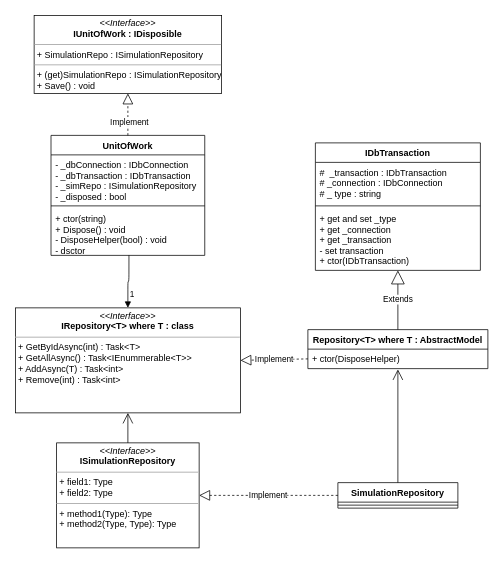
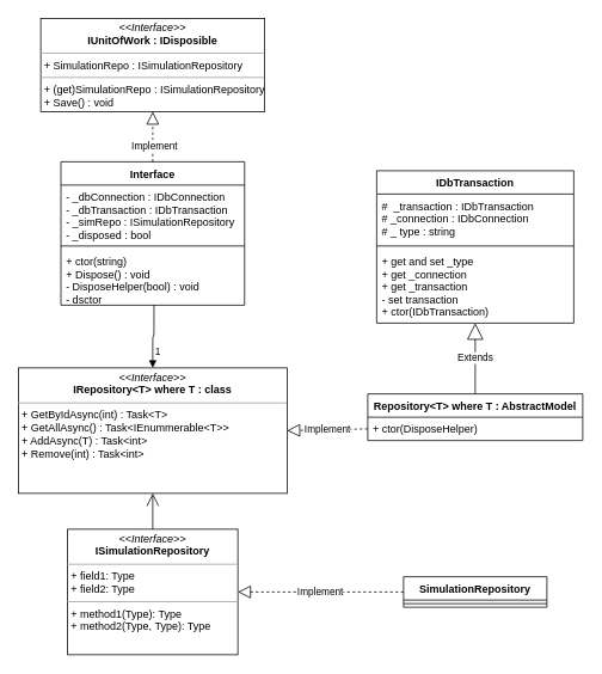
  <mxCell id="0" />
  <mxCell id="1" parent="0" />
  <mxCell id="2" value="Repository&lt;T&gt; where T : AbstractModel" style="swimlane;fontStyle=1;align=center;verticalAlign=top;childLayout=stackLayout;horizontal=1;startSize=26;horizontalStack=0;resizeParent=1;resizeParentMax=0;resizeLast=0;collapsible=1;marginBottom=0;" parent="1" vertex="1"><mxGeometry x="410" y="439" width="240" height="52" as="geometry" /></mxCell>
  <mxCell id="3" value="+ ctor(DisposeHelper)" style="text;strokeColor=none;fillColor=none;align=left;verticalAlign=top;spacingLeft=4;spacingRight=4;overflow=hidden;rotatable=0;points=[[0,0.5],[1,0.5]];portConstraint=eastwest;" parent="2" vertex="1"><mxGeometry y="26" width="240" height="26" as="geometry" /></mxCell>
  <mxCell id="4" value="&lt;p style=&quot;margin: 0px ; margin-top: 4px ; text-align: center&quot;&gt;&lt;i&gt;&amp;lt;&amp;lt;Interface&amp;gt;&amp;gt;&lt;/i&gt;&lt;br&gt;&lt;b&gt;IRepository&amp;lt;T&amp;gt; where T : class&lt;/b&gt;&lt;/p&gt;&lt;hr size=&quot;1&quot;&gt;&lt;p style=&quot;margin: 0px ; margin-left: 4px&quot;&gt;&lt;span&gt;+ GetByIdAsync(int) : Task&amp;lt;T&amp;gt;&lt;/span&gt;&lt;br&gt;&lt;/p&gt;&lt;p style=&quot;margin: 0px ; margin-left: 4px&quot;&gt;&lt;span&gt;+ GetAllAsync() : Task&amp;lt;IEnummerable&amp;lt;T&amp;gt;&amp;gt;&lt;/span&gt;&lt;/p&gt;&lt;p style=&quot;margin: 0px ; margin-left: 4px&quot;&gt;+ AddAsync(T) : Task&amp;lt;int&amp;gt;&lt;/p&gt;&lt;p style=&quot;margin: 0px ; margin-left: 4px&quot;&gt;+ Remove(int) : Task&amp;lt;int&amp;gt;&lt;/p&gt;" style="verticalAlign=top;align=left;overflow=fill;fontSize=12;fontFamily=Helvetica;html=1;" parent="1" vertex="1"><mxGeometry x="20" y="410" width="300" height="140" as="geometry" /></mxCell>
  <mxCell id="5" value="Implement" style="endArrow=block;dashed=1;endFill=0;endSize=12;html=1;entryX=1;entryY=0.5;entryDx=0;entryDy=0;exitX=0;exitY=0.5;exitDx=0;exitDy=0;" parent="1" target="4" edge="1"><mxGeometry width="160" relative="1" as="geometry"><mxPoint x="410" y="478" as="sourcePoint" /><mxPoint x="470" y="720" as="targetPoint" /></mxGeometry></mxCell>
  <mxCell id="6" value="&lt;p style=&quot;margin: 0px ; margin-top: 4px ; text-align: center&quot;&gt;&lt;i&gt;&amp;lt;&amp;lt;Interface&amp;gt;&amp;gt;&lt;/i&gt;&lt;br&gt;&lt;b&gt;ISimulationRepository&lt;/b&gt;&lt;/p&gt;&lt;hr size=&quot;1&quot;&gt;&lt;p style=&quot;margin: 0px ; margin-left: 4px&quot;&gt;+ field1: Type&lt;br&gt;+ field2: Type&lt;/p&gt;&lt;hr size=&quot;1&quot;&gt;&lt;p style=&quot;margin: 0px ; margin-left: 4px&quot;&gt;+ method1(Type): Type&lt;br&gt;+ method2(Type, Type): Type&lt;/p&gt;" style="verticalAlign=top;align=left;overflow=fill;fontSize=12;fontFamily=Helvetica;html=1;" parent="1" vertex="1"><mxGeometry x="75" y="590" width="190" height="140" as="geometry" /></mxCell>
  <mxCell id="7" value="SimulationRepository" style="swimlane;fontStyle=1;align=center;verticalAlign=top;childLayout=stackLayout;horizontal=1;startSize=26;horizontalStack=0;resizeParent=1;resizeParentMax=0;resizeLast=0;collapsible=1;marginBottom=0;" parent="1" vertex="1"><mxGeometry x="450" y="643" width="160" height="34" as="geometry" /></mxCell>
  <mxCell id="8" value="" style="line;strokeWidth=1;fillColor=none;align=left;verticalAlign=middle;spacingTop=-1;spacingLeft=3;spacingRight=3;rotatable=0;labelPosition=right;points=[];portConstraint=eastwest;" parent="7" vertex="1"><mxGeometry y="26" width="160" height="8" as="geometry" /></mxCell>
  <mxCell id="9" value="Implement" style="endArrow=block;dashed=1;endFill=0;endSize=12;html=1;entryX=1;entryY=0.5;entryDx=0;entryDy=0;exitX=0;exitY=0.5;exitDx=0;exitDy=0;" parent="1" source="7" target="6" edge="1"><mxGeometry width="160" relative="1" as="geometry"><mxPoint x="410" y="660" as="sourcePoint" /><mxPoint x="470" y="580" as="targetPoint" /></mxGeometry></mxCell>
  <mxCell id="10" value="" style="endArrow=open;endFill=1;endSize=12;html=1;exitX=0.5;exitY=0;exitDx=0;exitDy=0;" parent="1" source="6" edge="1"><mxGeometry width="160" relative="1" as="geometry"><mxPoint x="310" y="720" as="sourcePoint" /><mxPoint x="170" y="550" as="targetPoint" /></mxGeometry></mxCell>
- <mxCell id="11" value="" style="endArrow=open;endFill=1;endSize=12;html=1;entryX=0.5;entryY=1.038;entryDx=0;entryDy=0;exitX=0.5;exitY=0;exitDx=0;exitDy=0;entryPerimeter=0;" parent="1" source="7" target="3" edge="1"><mxGeometry width="160" relative="1" as="geometry"><mxPoint x="310" y="720" as="sourcePoint" /><mxPoint x="470" y="720" as="targetPoint" /></mxGeometry></mxCell>
  <mxCell id="12" value="IDbTransaction" style="swimlane;fontStyle=1;align=center;verticalAlign=top;childLayout=stackLayout;horizontal=1;startSize=26;horizontalStack=0;resizeParent=1;resizeParentMax=0;resizeLast=0;collapsible=1;marginBottom=0;" parent="1" vertex="1"><mxGeometry x="420" y="190" width="220" height="170" as="geometry" /></mxCell>
  <mxCell id="13" value="#  _transaction : IDbTransaction&#10;# _connection : IDbConnection&#10;# _ type : string" style="text;strokeColor=none;fillColor=none;align=left;verticalAlign=top;spacingLeft=4;spacingRight=4;overflow=hidden;rotatable=0;points=[[0,0.5],[1,0.5]];portConstraint=eastwest;" parent="12" vertex="1"><mxGeometry y="26" width="220" height="54" as="geometry" /></mxCell>
  <mxCell id="14" value="" style="line;strokeWidth=1;fillColor=none;align=left;verticalAlign=middle;spacingTop=-1;spacingLeft=3;spacingRight=3;rotatable=0;labelPosition=right;points=[];portConstraint=eastwest;" parent="12" vertex="1"><mxGeometry y="80" width="220" height="8" as="geometry" /></mxCell>
  <mxCell id="15" value="+ get and set _type&#10;+ get _connection&#10;+ get _transaction&#10;- set transaction&#10;+ ctor(IDbTransaction) " style="text;strokeColor=none;fillColor=none;align=left;verticalAlign=top;spacingLeft=4;spacingRight=4;overflow=hidden;rotatable=0;points=[[0,0.5],[1,0.5]];portConstraint=eastwest;" parent="12" vertex="1"><mxGeometry y="88" width="220" height="82" as="geometry" /></mxCell>
  <mxCell id="16" value="Extends" style="endArrow=block;endSize=16;endFill=0;html=1;exitX=0.5;exitY=0;exitDx=0;exitDy=0;" parent="1" source="2" target="15" edge="1"><mxGeometry width="160" relative="1" as="geometry"><mxPoint x="300" y="340" as="sourcePoint" /><mxPoint x="490" y="360" as="targetPoint" /></mxGeometry></mxCell>
- <mxCell id="17" value="UnitOfWork" style="swimlane;fontStyle=1;align=center;verticalAlign=top;childLayout=stackLayout;horizontal=1;startSize=26;horizontalStack=0;resizeParent=1;resizeParentMax=0;resizeLast=0;collapsible=1;marginBottom=0;" vertex="1" parent="1"><mxGeometry x="67.5" y="180" width="205" height="160" as="geometry" /></mxCell>
+ <mxCell id="17" value="Interface" style="swimlane;fontStyle=1;align=center;verticalAlign=top;childLayout=stackLayout;horizontal=1;startSize=26;horizontalStack=0;resizeParent=1;resizeParentMax=0;resizeLast=0;collapsible=1;marginBottom=0;" vertex="1" parent="1"><mxGeometry x="67.5" y="180" width="205" height="160" as="geometry" /></mxCell>
  <mxCell id="18" value="- _dbConnection : IDbConnection&#10;- _dbTransaction : IDbTransaction&#10;- _simRepo : ISimulationRepository&#10;- _disposed : bool" style="text;strokeColor=none;fillColor=none;align=left;verticalAlign=top;spacingLeft=4;spacingRight=4;overflow=hidden;rotatable=0;points=[[0,0.5],[1,0.5]];portConstraint=eastwest;" vertex="1" parent="17"><mxGeometry y="26" width="205" height="64" as="geometry" /></mxCell>
  <mxCell id="19" value="" style="line;strokeWidth=1;fillColor=none;align=left;verticalAlign=middle;spacingTop=-1;spacingLeft=3;spacingRight=3;rotatable=0;labelPosition=right;points=[];portConstraint=eastwest;" vertex="1" parent="17"><mxGeometry y="90" width="205" height="8" as="geometry" /></mxCell>
  <mxCell id="20" value="+ ctor(string)&#10;+ Dispose() : void&#10;- DisposeHelper(bool) : void&#10;- dsctor" style="text;strokeColor=none;fillColor=none;align=left;verticalAlign=top;spacingLeft=4;spacingRight=4;overflow=hidden;rotatable=0;points=[[0,0.5],[1,0.5]];portConstraint=eastwest;" vertex="1" parent="17"><mxGeometry y="98" width="205" height="62" as="geometry" /></mxCell>
  <mxCell id="21" value="&lt;p style=&quot;margin: 0px ; margin-top: 4px ; text-align: center&quot;&gt;&lt;i&gt;&amp;lt;&amp;lt;Interface&amp;gt;&amp;gt;&lt;/i&gt;&lt;br&gt;&lt;b&gt;IUnitOfWork : IDisposible&lt;/b&gt;&lt;/p&gt;&lt;hr size=&quot;1&quot;&gt;&lt;p style=&quot;margin: 0px ; margin-left: 4px&quot;&gt;+ SimulationRepo : ISimulationRepository&lt;/p&gt;&lt;hr size=&quot;1&quot;&gt;&lt;p style=&quot;margin: 0px ; margin-left: 4px&quot;&gt;+ (get)SimulationRepo : ISimulationRepository&lt;/p&gt;&lt;p style=&quot;margin: 0px ; margin-left: 4px&quot;&gt;+ Save() : void&lt;/p&gt;" style="verticalAlign=top;align=left;overflow=fill;fontSize=12;fontFamily=Helvetica;html=1;" vertex="1" parent="1"><mxGeometry x="45" y="20" width="250" height="104" as="geometry" /></mxCell>
  <mxCell id="22" value="" style="endArrow=block;dashed=1;endFill=0;endSize=12;html=1;entryX=0.5;entryY=1;entryDx=0;entryDy=0;exitX=0.5;exitY=0;exitDx=0;exitDy=0;" edge="1" parent="1" source="17" target="21"><mxGeometry width="160" relative="1" as="geometry"><mxPoint x="315" y="270" as="sourcePoint" /><mxPoint x="475" y="270" as="targetPoint" /></mxGeometry></mxCell>
  <mxCell id="23" value="Implement" style="edgeLabel;html=1;align=center;verticalAlign=middle;resizable=0;points=[];" vertex="1" connectable="0" parent="22"><mxGeometry x="-0.312" y="-1" relative="1" as="geometry"><mxPoint as="offset" /></mxGeometry></mxCell>
  <mxCell id="24" value="" style="endArrow=block;endFill=1;html=1;edgeStyle=orthogonalEdgeStyle;align=left;verticalAlign=top;exitX=0.507;exitY=0.997;exitDx=0;exitDy=0;exitPerimeter=0;entryX=0.5;entryY=0;entryDx=0;entryDy=0;" edge="1" parent="1" source="20" target="4"><mxGeometry x="-1" relative="1" as="geometry"><mxPoint x="310" y="340" as="sourcePoint" /><mxPoint x="470" y="340" as="targetPoint" /></mxGeometry></mxCell>
  <mxCell id="25" value="1" style="edgeLabel;resizable=0;html=1;align=left;verticalAlign=bottom;" connectable="0" vertex="1" parent="24"><mxGeometry x="-1" relative="1" as="geometry"><mxPoint y="60" as="offset" /></mxGeometry></mxCell>
